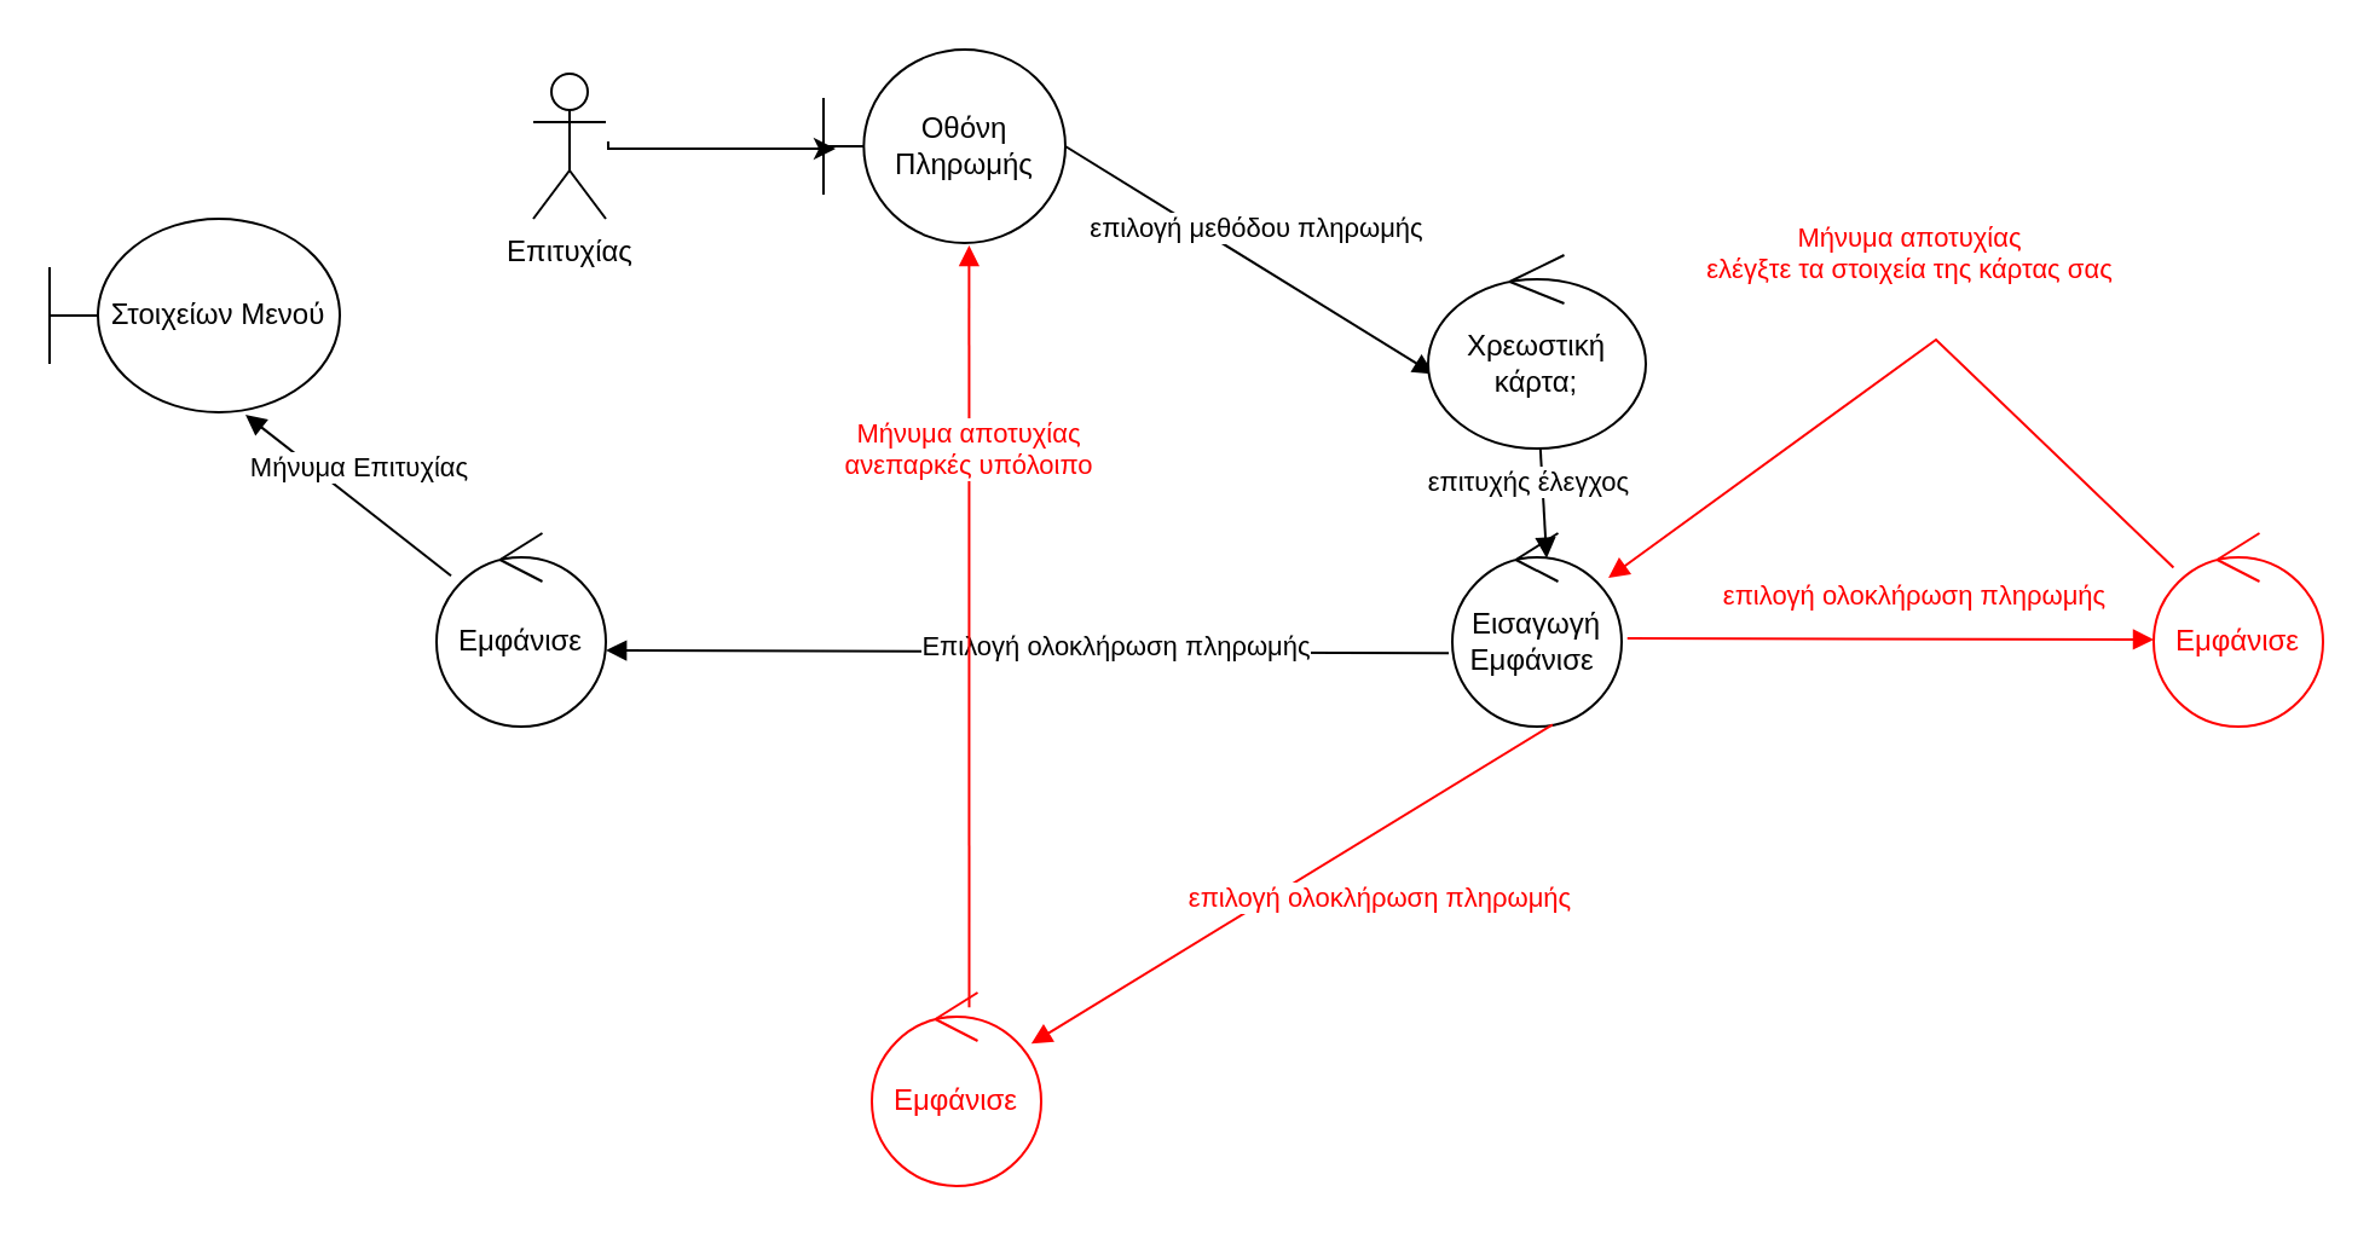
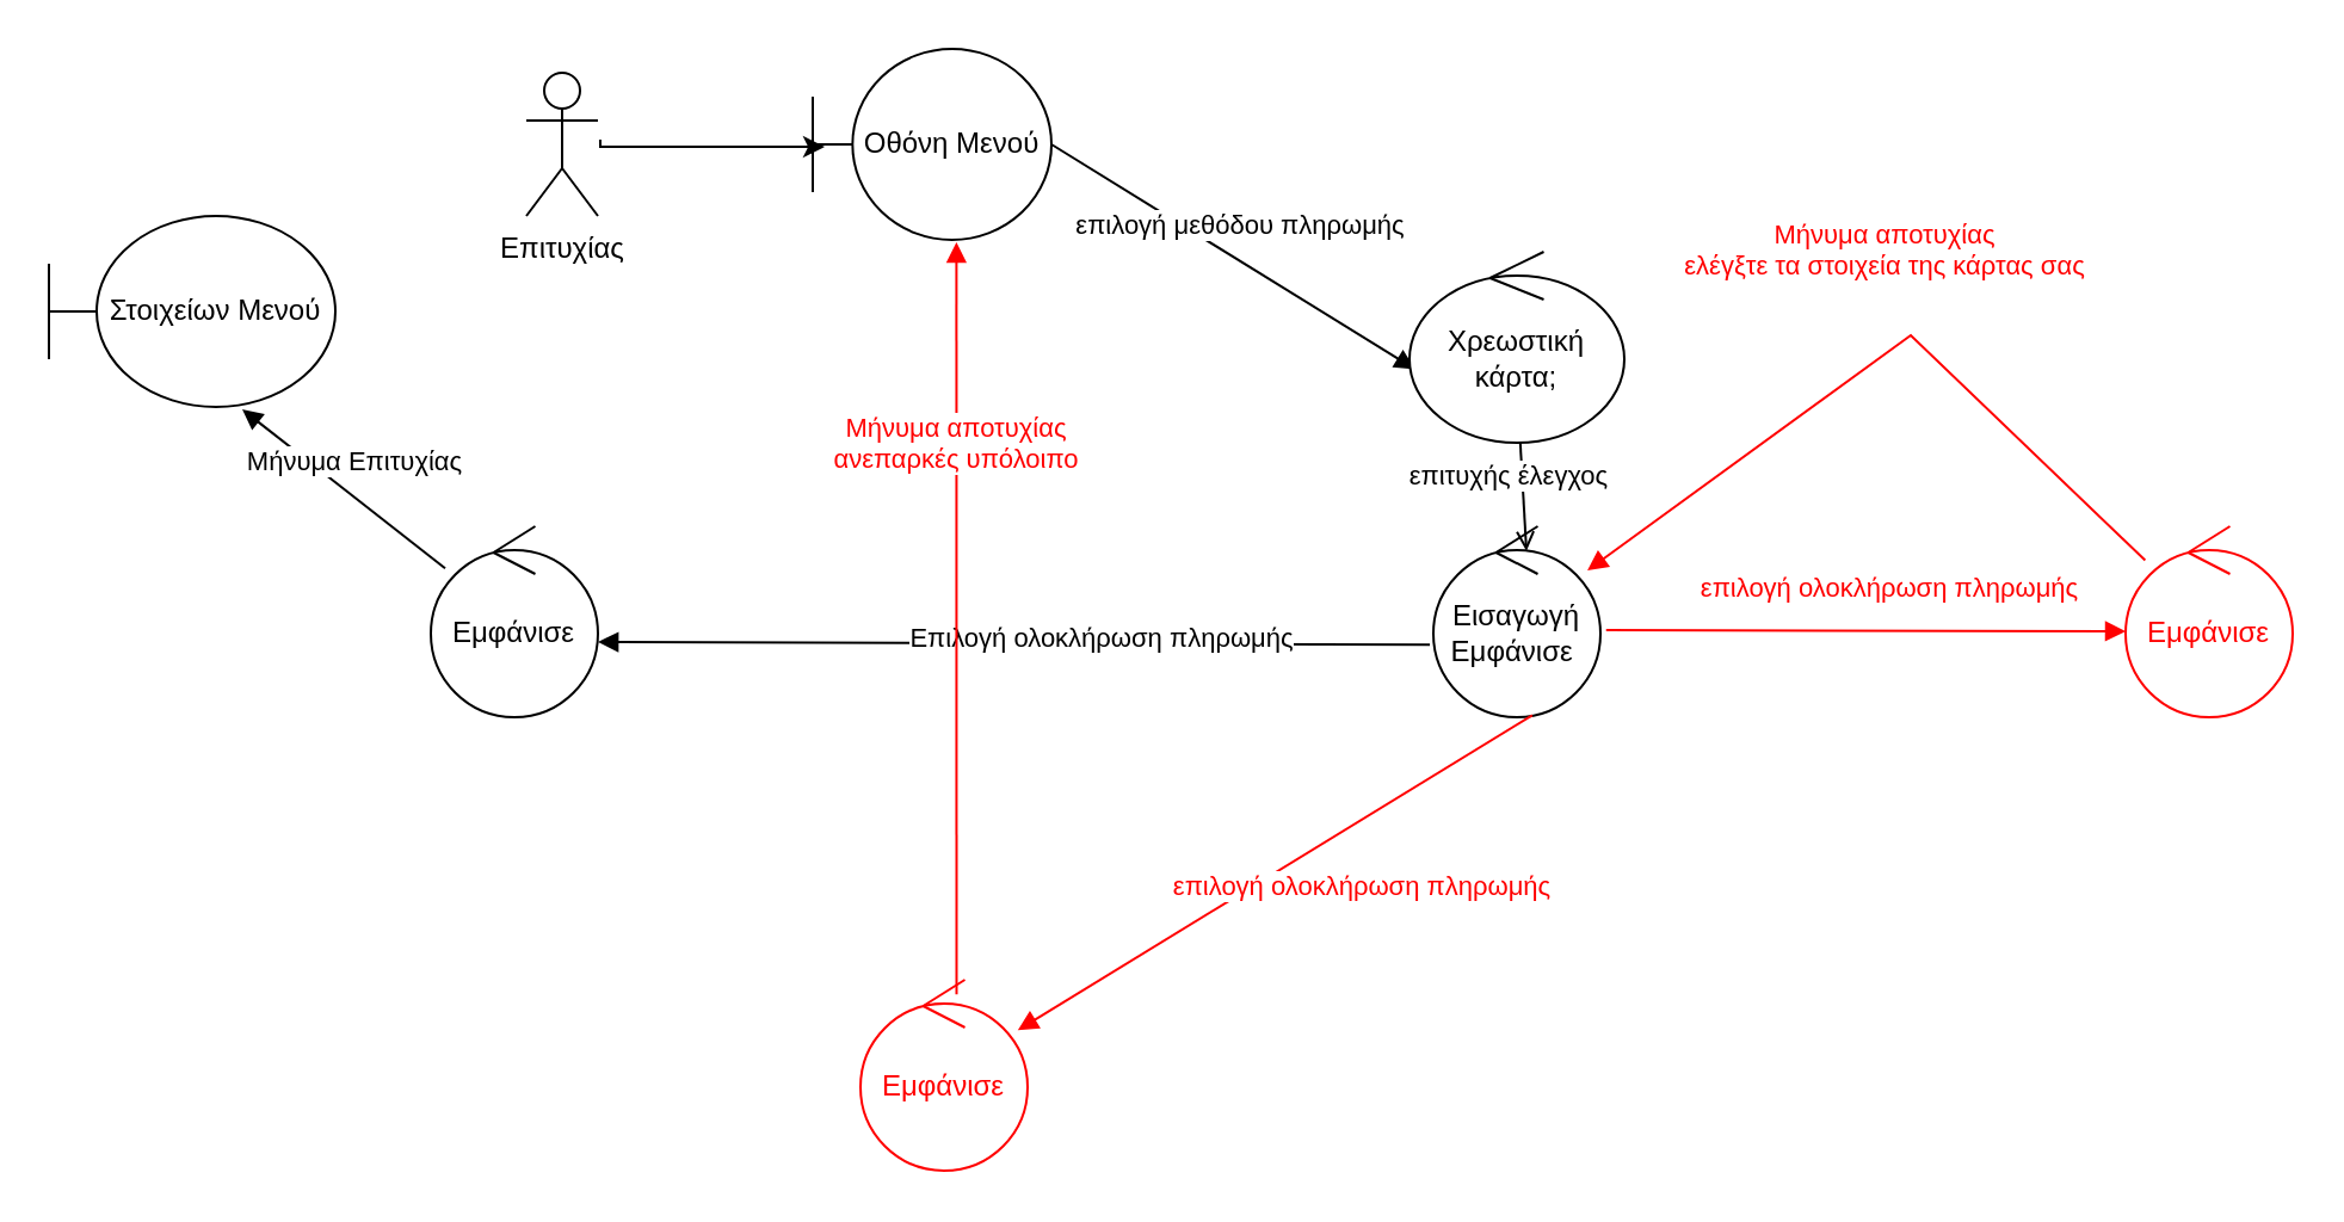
  <mxCell id="0" />
  <mxCell id="1" parent="0" />
  <mxCell id="2" value="Επιτυχίας" style="shape=umlActor;verticalLabelPosition=bottom;verticalAlign=top;html=1;" parent="1" vertex="1"><mxGeometry x="220" y="30" width="30" height="60" as="geometry" /></mxCell>
  <mxCell id="3" style="edgeStyle=orthogonalEdgeStyle;rounded=0;orthogonalLoop=1;jettySize=auto;html=1;exitX=1.014;exitY=0.475;exitDx=0;exitDy=0;exitPerimeter=0;entryX=0.05;entryY=0.513;entryDx=0;entryDy=0;entryPerimeter=0;" parent="1" target="4" edge="1"><mxGeometry relative="1" as="geometry"><mxPoint x="210" y="67.64" as="targetPoint" /><mxPoint x="250.98" y="58" as="sourcePoint" /><Array as="points"><mxPoint x="251" y="61" /></Array></mxGeometry></mxCell>
- <mxCell id="4" value="Οθόνη Πληρωμής" style="shape=umlBoundary;whiteSpace=wrap;html=1;" parent="1" vertex="1"><mxGeometry x="340" y="20" width="100" height="80" as="geometry" /></mxCell>
+ <mxCell id="4" value="Οθόνη Μενού" style="shape=umlBoundary;whiteSpace=wrap;html=1;" parent="1" vertex="1"><mxGeometry x="340" y="20" width="100" height="80" as="geometry" /></mxCell>
  <mxCell id="5" value="επιλογή μεθόδου πληρωμής" style="html=1;verticalAlign=bottom;endArrow=block;rounded=0;entryX=0.026;entryY=0.615;entryDx=0;entryDy=0;entryPerimeter=0;" parent="1" target="6" edge="1"><mxGeometry x="0.002" y="5" width="80" relative="1" as="geometry"><mxPoint x="440" y="60" as="sourcePoint" /><mxPoint x="580" y="63.25" as="targetPoint" /><Array as="points" /><mxPoint as="offset" /></mxGeometry></mxCell>
  <mxCell id="6" value="Χρεωστική κάρτα;" style="ellipse;shape=umlControl;whiteSpace=wrap;html=1;" parent="1" vertex="1"><mxGeometry x="590" y="105" width="90" height="80" as="geometry" /></mxCell>
- <mxCell id="7" value="επιτυχής έλεγχος&amp;nbsp;" style="html=1;verticalAlign=bottom;endArrow=block;rounded=0;entryX=0.557;entryY=0.129;entryDx=0;entryDy=0;entryPerimeter=0;" parent="1" source="6" target="8" edge="1"><mxGeometry x="0.004" y="-5" width="80" relative="1" as="geometry"><mxPoint x="713.97" y="453.04" as="sourcePoint" /><mxPoint x="710" y="140" as="targetPoint" /><mxPoint as="offset" /></mxGeometry></mxCell>
+ <mxCell id="7" value="επιτυχής έλεγχος&amp;nbsp;" style="html=1;verticalAlign=bottom;endArrow=open;rounded=0;entryX=0.557;entryY=0.129;entryDx=0;entryDy=0;entryPerimeter=0;" parent="1" source="6" target="8" edge="1"><mxGeometry x="0.004" y="-5" width="80" relative="1" as="geometry"><mxPoint x="713.97" y="453.04" as="sourcePoint" /><mxPoint x="710" y="140" as="targetPoint" /><mxPoint as="offset" /></mxGeometry></mxCell>
  <mxCell id="8" value="Εισαγωγή Εμφάνισε&amp;nbsp;" style="ellipse;shape=umlControl;whiteSpace=wrap;html=1;" parent="1" vertex="1"><mxGeometry x="600" y="220" width="70" height="80" as="geometry" /></mxCell>
  <mxCell id="9" value="" style="html=1;verticalAlign=bottom;endArrow=block;rounded=0;exitX=-0.021;exitY=0.621;exitDx=0;exitDy=0;exitPerimeter=0;entryX=1.001;entryY=0.606;entryDx=0;entryDy=0;entryPerimeter=0;" parent="1" source="8" target="11" edge="1"><mxGeometry x="0.062" y="-3" width="80" relative="1" as="geometry"><mxPoint x="699.999" y="185.997" as="sourcePoint" /><mxPoint x="508.77" y="245.49" as="targetPoint" /><mxPoint as="offset" /></mxGeometry></mxCell>
  <mxCell id="10" value="Επιλογή ολοκλήρωση πληρωμής" style="edgeLabel;html=1;align=center;verticalAlign=middle;resizable=0;points=[];" parent="9" vertex="1" connectable="0"><mxGeometry x="-0.277" y="3" relative="1" as="geometry"><mxPoint x="-12" y="-6" as="offset" /></mxGeometry></mxCell>
  <mxCell id="11" value="Εμφάνισε" style="ellipse;shape=umlControl;whiteSpace=wrap;html=1;" parent="1" vertex="1"><mxGeometry x="180" y="220" width="70" height="80" as="geometry" /></mxCell>
  <mxCell id="12" value="Μήνυμα Επιτυχίας" style="html=1;verticalAlign=bottom;endArrow=block;rounded=0;entryX=0.675;entryY=1.013;entryDx=0;entryDy=0;entryPerimeter=0;" parent="1" source="11" target="13" edge="1"><mxGeometry x="-0.045" y="-4" width="80" relative="1" as="geometry"><mxPoint x="440" y="260" as="sourcePoint" /><mxPoint x="-20" y="210" as="targetPoint" /><mxPoint as="offset" /><Array as="points" /></mxGeometry></mxCell>
  <mxCell id="13" value="Στοιχείων Μενού" style="shape=umlBoundary;whiteSpace=wrap;html=1;" parent="1" vertex="1"><mxGeometry x="20" y="90" width="120" height="80" as="geometry" /></mxCell>
  <mxCell id="14" value="Εμφάνισε" style="ellipse;shape=umlControl;whiteSpace=wrap;html=1;strokeColor=#FF0000;fontColor=#FF0000;" parent="1" vertex="1"><mxGeometry x="890" y="220" width="70" height="80" as="geometry" /></mxCell>
  <mxCell id="15" value="" style="html=1;verticalAlign=bottom;endArrow=block;rounded=0;strokeColor=#FF0000;exitX=1.034;exitY=0.544;exitDx=0;exitDy=0;exitPerimeter=0;fontColor=#FF0000;" parent="1" source="8" edge="1"><mxGeometry x="0.062" y="-3" width="80" relative="1" as="geometry"><mxPoint x="730" y="251" as="sourcePoint" /><mxPoint x="890" y="264" as="targetPoint" /><mxPoint as="offset" /></mxGeometry></mxCell>
  <mxCell id="16" value="επιλογή ολοκλήρωση πληρωμής" style="edgeLabel;html=1;align=center;verticalAlign=middle;resizable=0;points=[];fontColor=#FF0000;" parent="15" vertex="1" connectable="0"><mxGeometry x="-0.277" y="3" relative="1" as="geometry"><mxPoint x="39" y="-15" as="offset" /></mxGeometry></mxCell>
  <mxCell id="17" value="&lt;font color=&quot;#ff0000&quot;&gt;Μήνυμα αποτυχίας&lt;br&gt;ελέγξτε τα στοιχεία της κάρτας σας&lt;br&gt;&lt;/font&gt;" style="html=1;verticalAlign=bottom;endArrow=block;rounded=0;fontColor=#660033;strokeColor=#FF0000;" parent="1" source="14" target="8" edge="1"><mxGeometry x="-0.103" y="-22" width="80" relative="1" as="geometry"><mxPoint x="990" y="220" as="sourcePoint" /><mxPoint x="840" y="20" as="targetPoint" /><mxPoint x="2" y="-2" as="offset" /><Array as="points"><mxPoint x="800" y="140" /></Array></mxGeometry></mxCell>
  <mxCell id="18" value="" style="html=1;verticalAlign=bottom;endArrow=block;rounded=0;strokeColor=#FF0000;exitX=0.592;exitY=0.99;exitDx=0;exitDy=0;exitPerimeter=0;fontColor=#FF0000;" parent="1" source="8" target="20" edge="1"><mxGeometry x="0.062" y="-3" width="80" relative="1" as="geometry"><mxPoint x="560" y="430" as="sourcePoint" /><mxPoint x="777.62" y="430.48" as="targetPoint" /><mxPoint as="offset" /></mxGeometry></mxCell>
  <mxCell id="19" value="επιλογή ολοκλήρωση πληρωμής" style="edgeLabel;html=1;align=center;verticalAlign=middle;resizable=0;points=[];fontColor=#FF0000;" parent="18" vertex="1" connectable="0"><mxGeometry x="-0.277" y="3" relative="1" as="geometry"><mxPoint x="4" y="21" as="offset" /></mxGeometry></mxCell>
  <mxCell id="20" value="Εμφάνισε" style="ellipse;shape=umlControl;whiteSpace=wrap;html=1;strokeColor=#FF0000;fontColor=#FF0000;" parent="1" vertex="1"><mxGeometry x="360" y="410" width="70" height="80" as="geometry" /></mxCell>
  <mxCell id="21" value="&lt;font color=&quot;#ff0000&quot;&gt;Μήνυμα αποτυχίας&lt;br&gt;ανεπαρκές υπόλοιπο&lt;br&gt;&lt;/font&gt;" style="html=1;verticalAlign=bottom;endArrow=block;rounded=0;fontColor=#660033;strokeColor=#FF0000;entryX=0.602;entryY=1.013;entryDx=0;entryDy=0;entryPerimeter=0;exitX=0.575;exitY=0.077;exitDx=0;exitDy=0;exitPerimeter=0;" parent="1" source="20" target="4" edge="1"><mxGeometry x="0.372" width="80" relative="1" as="geometry"><mxPoint x="353.725" y="454.226" as="sourcePoint" /><mxPoint x="119.998" y="458.489" as="targetPoint" /><mxPoint y="1" as="offset" /><Array as="points" /></mxGeometry></mxCell>
